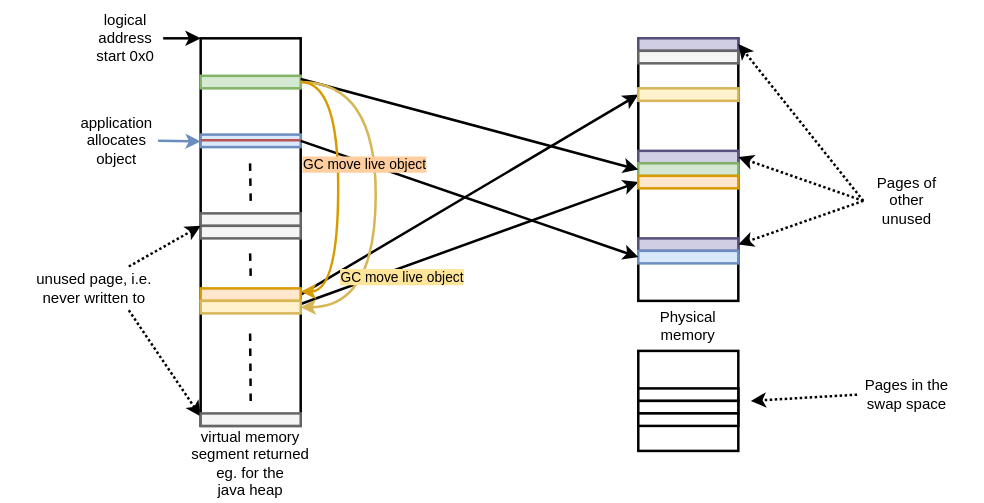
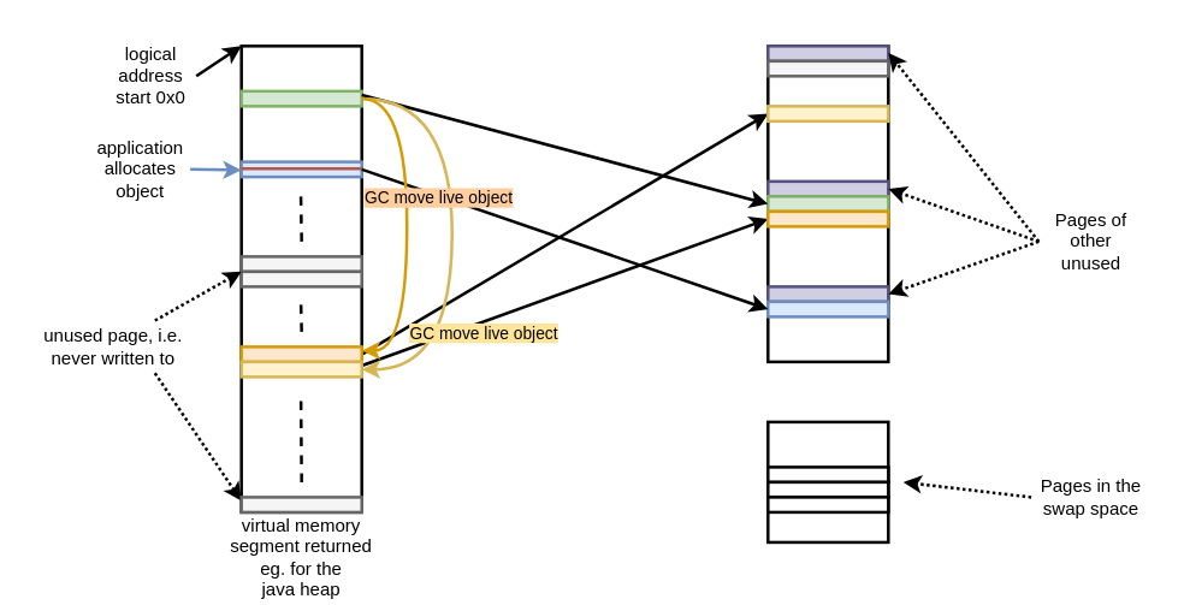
  <mxCell id="0" />
  <mxCell id="1" parent="0" />
  <mxCell id="2" value="" style="rounded=0;whiteSpace=wrap;html=1;strokeWidth=2;" vertex="1" parent="1"><mxGeometry x="510" y="280" width="80" height="80" as="geometry" /></mxCell>
  <mxCell id="3" value="" style="rounded=0;whiteSpace=wrap;html=1;strokeWidth=2;" vertex="1" parent="1"><mxGeometry x="160" y="30" width="80" height="310" as="geometry" /></mxCell>
  <mxCell id="4" value="" style="endArrow=classic;html=1;strokeWidth=2;exitX=1;exitY=0.5;exitDx=0;exitDy=0;" edge="1" parent="1" source="5"><mxGeometry width="50" height="50" relative="1" as="geometry"><mxPoint x="110" y="30" as="sourcePoint" /><mxPoint x="160" y="30" as="targetPoint" /></mxGeometry></mxCell>
- <mxCell id="5" value="logical address start 0x0" style="text;html=1;strokeColor=none;fillColor=none;align=center;verticalAlign=middle;whiteSpace=wrap;rounded=0;" vertex="1" parent="1"><mxGeometry x="70" y="20" width="60" height="20" as="geometry" /></mxCell>
+ <mxCell id="5" value="logical address start 0x0" style="text;html=1;strokeColor=none;fillColor=none;align=center;verticalAlign=middle;whiteSpace=wrap;rounded=0;" vertex="1" parent="1"><mxGeometry x="70" y="40" width="60" height="20" as="geometry" /></mxCell>
  <mxCell id="6" value="application&lt;div&gt;allocates&lt;/div&gt;&lt;div&gt;object&lt;/div&gt;" style="text;html=1;strokeColor=none;fillColor=none;align=center;verticalAlign=middle;whiteSpace=wrap;rounded=0;" vertex="1" parent="1"><mxGeometry x="60" y="102" width="66" height="20" as="geometry" /></mxCell>
  <mxCell id="7" value="" style="endArrow=classic;html=1;strokeWidth=2;exitX=1;exitY=0.5;exitDx=0;exitDy=0;entryX=0;entryY=0.25;entryDx=0;entryDy=0;fillColor=#dae8fc;strokeColor=#6c8ebf;" edge="1" parent="1"><mxGeometry width="50" height="50" relative="1" as="geometry"><mxPoint x="126" y="112" as="sourcePoint" /><mxPoint x="160" y="112.5" as="targetPoint" /></mxGeometry></mxCell>
  <mxCell id="8" value="" style="rounded=0;whiteSpace=wrap;html=1;strokeWidth=2;fillColor=#dae8fc;strokeColor=#6c8ebf;" vertex="1" parent="1"><mxGeometry x="160" y="107" width="80" height="10" as="geometry" /></mxCell>
  <mxCell id="9" style="rounded=0;orthogonalLoop=1;jettySize=auto;html=1;exitX=1;exitY=0.5;exitDx=0;exitDy=0;entryX=0;entryY=0.5;entryDx=0;entryDy=0;strokeWidth=2;fontColor=#000000;" edge="1" parent="1" source="10" target="28"><mxGeometry relative="1" as="geometry" /></mxCell>
  <mxCell id="10" value="" style="rounded=0;whiteSpace=wrap;html=1;strokeWidth=2;fillColor=#ffe6cc;strokeColor=#d79b00;" vertex="1" parent="1"><mxGeometry x="160" y="230" width="80" height="10" as="geometry" /></mxCell>
  <mxCell id="11" value="&lt;div&gt;virtual memory segment returned eg. for the &lt;br&gt;&lt;/div&gt;&lt;div&gt;java heap&lt;/div&gt;" style="text;html=1;strokeColor=none;fillColor=none;align=center;verticalAlign=middle;whiteSpace=wrap;rounded=0;" vertex="1" parent="1"><mxGeometry x="145" y="360" width="110" height="20" as="geometry" /></mxCell>
  <mxCell id="12" style="edgeStyle=none;rounded=0;orthogonalLoop=1;jettySize=auto;html=1;exitX=1;exitY=0.25;exitDx=0;exitDy=0;entryX=0;entryY=0.5;entryDx=0;entryDy=0;strokeColor=#000000;strokeWidth=2;fontColor=#000000;" edge="1" parent="1" source="13" target="31"><mxGeometry relative="1" as="geometry" /></mxCell>
  <mxCell id="13" value="" style="rounded=0;whiteSpace=wrap;html=1;strokeWidth=2;fillColor=#fff2cc;strokeColor=#d6b656;" vertex="1" parent="1"><mxGeometry x="160" y="240" width="80" height="10" as="geometry" /></mxCell>
  <mxCell id="14" value="" style="rounded=0;whiteSpace=wrap;html=1;strokeWidth=2;fillColor=#f5f5f5;strokeColor=#666666;fontColor=#333333;" vertex="1" parent="1"><mxGeometry x="160" y="170" width="80" height="10" as="geometry" /></mxCell>
  <mxCell id="15" value="" style="endArrow=none;html=1;strokeWidth=2;fillColor=#f8cecc;strokeColor=#b85450;" edge="1" parent="1"><mxGeometry width="50" height="50" relative="1" as="geometry"><mxPoint x="160" y="111.5" as="sourcePoint" /><mxPoint x="240" y="111.5" as="targetPoint" /></mxGeometry></mxCell>
  <mxCell id="16" value="" style="rounded=0;whiteSpace=wrap;html=1;strokeWidth=2;fillColor=#d5e8d4;strokeColor=#82b366;" vertex="1" parent="1"><mxGeometry x="160" y="60" width="80" height="10" as="geometry" /></mxCell>
  <mxCell id="17" value="" style="rounded=0;whiteSpace=wrap;html=1;strokeWidth=2;fillColor=#f5f5f5;strokeColor=#666666;fontColor=#333333;" vertex="1" parent="1"><mxGeometry x="160" y="180" width="80" height="10" as="geometry" /></mxCell>
  <mxCell id="18" value="" style="endArrow=none;dashed=1;html=1;strokeWidth=2;fontColor=#000000;" edge="1" parent="1"><mxGeometry width="50" height="50" relative="1" as="geometry"><mxPoint x="200" y="220" as="sourcePoint" /><mxPoint x="199.5" y="200" as="targetPoint" /></mxGeometry></mxCell>
  <mxCell id="19" value="" style="endArrow=none;dashed=1;html=1;strokeWidth=2;fontColor=#000000;" edge="1" parent="1"><mxGeometry width="50" height="50" relative="1" as="geometry"><mxPoint x="200" y="320" as="sourcePoint" /><mxPoint x="199.5" y="260" as="targetPoint" /></mxGeometry></mxCell>
  <mxCell id="20" value="" style="endArrow=none;dashed=1;html=1;strokeWidth=2;fontColor=#000000;" edge="1" parent="1"><mxGeometry width="50" height="50" relative="1" as="geometry"><mxPoint x="200" y="160" as="sourcePoint" /><mxPoint x="199.5" y="130" as="targetPoint" /></mxGeometry></mxCell>
  <mxCell id="21" style="edgeStyle=none;rounded=0;orthogonalLoop=1;jettySize=auto;html=1;exitX=0.75;exitY=0;exitDx=0;exitDy=0;dashed=1;dashPattern=1 1;strokeColor=#000000;strokeWidth=2;fontColor=#000000;entryX=0;entryY=0;entryDx=0;entryDy=0;" edge="1" parent="1" source="23" target="17"><mxGeometry relative="1" as="geometry"><mxPoint x="150" y="185" as="targetPoint" /><mxPoint x="92.5" y="220" as="sourcePoint" /></mxGeometry></mxCell>
  <mxCell id="22" style="edgeStyle=none;rounded=0;orthogonalLoop=1;jettySize=auto;html=1;dashed=1;dashPattern=1 1;strokeColor=#000000;strokeWidth=2;fontColor=#000000;entryX=0;entryY=0.25;entryDx=0;entryDy=0;exitX=0.75;exitY=1;exitDx=0;exitDy=0;" edge="1" parent="1" source="23" target="45"><mxGeometry relative="1" as="geometry"><mxPoint x="75" y="240" as="targetPoint" /><mxPoint x="100" y="260" as="sourcePoint" /></mxGeometry></mxCell>
  <mxCell id="23" value="unused page, i.e. never written to" style="text;html=1;strokeColor=none;fillColor=none;align=center;verticalAlign=middle;whiteSpace=wrap;rounded=0;labelBackgroundColor=none;fontColor=#000000;" vertex="1" parent="1"><mxGeometry x="20" y="212.5" width="110" height="35" as="geometry" /></mxCell>
  <mxCell id="24" value="" style="rounded=0;whiteSpace=wrap;html=1;strokeWidth=2;" vertex="1" parent="1"><mxGeometry x="510" y="30" width="80" height="210" as="geometry" /></mxCell>
- <mxCell id="25" value="Physical memory" style="text;html=1;strokeColor=none;fillColor=none;align=center;verticalAlign=middle;whiteSpace=wrap;rounded=0;labelBackgroundColor=none;fontColor=#000000;" vertex="1" parent="1"><mxGeometry x="530" y="250" width="40" height="20" as="geometry" /></mxCell>
  <mxCell id="26" value="" style="rounded=0;whiteSpace=wrap;html=1;strokeWidth=2;fillColor=#d0cee2;strokeColor=#56517e;" vertex="1" parent="1"><mxGeometry x="510" y="30" width="80" height="10" as="geometry" /></mxCell>
  <mxCell id="27" value="" style="rounded=0;whiteSpace=wrap;html=1;strokeWidth=2;fillColor=#f5f5f5;strokeColor=#666666;fontColor=#333333;" vertex="1" parent="1"><mxGeometry x="510" y="40" width="80" height="10" as="geometry" /></mxCell>
  <mxCell id="28" value="" style="rounded=0;whiteSpace=wrap;html=1;strokeWidth=2;fillColor=#fff2cc;strokeColor=#d6b656;" vertex="1" parent="1"><mxGeometry x="510" y="70" width="80" height="10" as="geometry" /></mxCell>
  <mxCell id="29" value="" style="rounded=0;whiteSpace=wrap;html=1;strokeWidth=2;fillColor=#d0cee2;strokeColor=#56517e;" vertex="1" parent="1"><mxGeometry x="510" y="120" width="80" height="10" as="geometry" /></mxCell>
  <mxCell id="30" value="" style="rounded=0;whiteSpace=wrap;html=1;strokeWidth=2;fillColor=#d5e8d4;strokeColor=#82b366;" vertex="1" parent="1"><mxGeometry x="510" y="130" width="80" height="10" as="geometry" /></mxCell>
  <mxCell id="31" value="" style="rounded=0;whiteSpace=wrap;html=1;strokeWidth=2;fillColor=#ffe6cc;strokeColor=#d79b00;" vertex="1" parent="1"><mxGeometry x="510" y="140" width="80" height="10" as="geometry" /></mxCell>
  <mxCell id="32" value="" style="rounded=0;whiteSpace=wrap;html=1;strokeWidth=2;fillColor=#d0cee2;strokeColor=#56517e;" vertex="1" parent="1"><mxGeometry x="510" y="190" width="80" height="10" as="geometry" /></mxCell>
  <mxCell id="33" value="" style="rounded=0;whiteSpace=wrap;html=1;strokeWidth=2;fillColor=#dae8fc;strokeColor=#6c8ebf;" vertex="1" parent="1"><mxGeometry x="510" y="200" width="80" height="10" as="geometry" /></mxCell>
  <mxCell id="34" value="" style="rounded=0;whiteSpace=wrap;html=1;strokeWidth=2;" vertex="1" parent="1"><mxGeometry x="510" y="310" width="80" height="10" as="geometry" /></mxCell>
  <mxCell id="35" value="" style="rounded=0;whiteSpace=wrap;html=1;strokeWidth=2;" vertex="1" parent="1"><mxGeometry x="510" y="320" width="80" height="10" as="geometry" /></mxCell>
  <mxCell id="36" value="" style="rounded=0;whiteSpace=wrap;html=1;strokeWidth=2;" vertex="1" parent="1"><mxGeometry x="510" y="330" width="80" height="10" as="geometry" /></mxCell>
  <mxCell id="37" value="" style="endArrow=classic;html=1;strokeWidth=2;fontColor=#000000;exitX=1;exitY=0.25;exitDx=0;exitDy=0;entryX=0;entryY=0.5;entryDx=0;entryDy=0;fillColor=#d5e8d4;" edge="1" parent="1" source="16" target="30"><mxGeometry x="0.399" y="14" width="50" height="50" relative="1" as="geometry"><mxPoint x="430" y="470" as="sourcePoint" /><mxPoint x="540" y="130" as="targetPoint" /><mxPoint as="offset" /></mxGeometry></mxCell>
  <mxCell id="38" value="" style="endArrow=classic;html=1;strokeColor=#000000;strokeWidth=2;fontColor=#000000;exitX=1;exitY=0.5;exitDx=0;exitDy=0;entryX=0;entryY=0.5;entryDx=0;entryDy=0;" edge="1" parent="1" source="8" target="33"><mxGeometry width="50" height="50" relative="1" as="geometry"><mxPoint x="430" y="470" as="sourcePoint" /><mxPoint x="480" y="420" as="targetPoint" /></mxGeometry></mxCell>
  <mxCell id="39" value="" style="endArrow=classic;html=1;strokeColor=#000000;strokeWidth=2;fontColor=#000000;dashed=1;dashPattern=1 1;" edge="1" parent="1"><mxGeometry width="50" height="50" relative="1" as="geometry"><mxPoint x="690" y="160" as="sourcePoint" /><mxPoint x="590" y="34.5" as="targetPoint" /></mxGeometry></mxCell>
  <mxCell id="40" value="Pages of other unused" style="text;html=1;strokeColor=none;fillColor=none;align=center;verticalAlign=middle;whiteSpace=wrap;rounded=0;labelBackgroundColor=none;fontColor=#000000;" vertex="1" parent="1"><mxGeometry x="690" y="150" width="70" height="20" as="geometry" /></mxCell>
  <mxCell id="41" value="" style="endArrow=classic;html=1;strokeColor=#000000;strokeWidth=2;fontColor=#000000;dashed=1;dashPattern=1 1;entryX=1;entryY=0.5;entryDx=0;entryDy=0;" edge="1" parent="1" target="32"><mxGeometry width="50" height="50" relative="1" as="geometry"><mxPoint x="690" y="160" as="sourcePoint" /><mxPoint x="630" y="159.5" as="targetPoint" /></mxGeometry></mxCell>
  <mxCell id="42" value="" style="endArrow=classic;html=1;strokeColor=#000000;strokeWidth=2;fontColor=#000000;dashed=1;dashPattern=1 1;entryX=1;entryY=0.5;entryDx=0;entryDy=0;exitX=0;exitY=0.5;exitDx=0;exitDy=0;" edge="1" parent="1" source="40" target="29"><mxGeometry width="50" height="50" relative="1" as="geometry"><mxPoint x="680" y="150" as="sourcePoint" /><mxPoint x="600" y="205" as="targetPoint" /></mxGeometry></mxCell>
  <mxCell id="43" style="edgeStyle=none;rounded=0;orthogonalLoop=1;jettySize=auto;html=1;exitX=0;exitY=0.5;exitDx=0;exitDy=0;dashed=1;dashPattern=1 1;strokeColor=#000000;strokeWidth=2;fontColor=#000000;" edge="1" parent="1" source="44"><mxGeometry relative="1" as="geometry"><mxPoint x="600" y="320" as="targetPoint" /></mxGeometry></mxCell>
- <mxCell id="44" value="Pages in the swap space" style="text;html=1;strokeColor=none;fillColor=none;align=center;verticalAlign=middle;whiteSpace=wrap;rounded=0;labelBackgroundColor=none;fontColor=#000000;" vertex="1" parent="1"><mxGeometry x="685" y="305" width="80" height="20" as="geometry" /></mxCell>
+ <mxCell id="44" value="Pages in the swap space" style="text;html=1;strokeColor=none;fillColor=none;align=center;verticalAlign=middle;whiteSpace=wrap;rounded=0;labelBackgroundColor=none;fontColor=#000000;" vertex="1" parent="1"><mxGeometry x="685" y="320" width="80" height="20" as="geometry" /></mxCell>
  <mxCell id="45" value="" style="rounded=0;whiteSpace=wrap;html=1;strokeWidth=2;fillColor=#f5f5f5;strokeColor=#666666;fontColor=#333333;" vertex="1" parent="1"><mxGeometry x="160" y="330" width="80" height="10" as="geometry" /></mxCell>
  <mxCell id="46" style="edgeStyle=orthogonalEdgeStyle;curved=1;rounded=0;orthogonalLoop=1;jettySize=auto;html=1;entryX=1;entryY=0.5;entryDx=0;entryDy=0;strokeWidth=2;fillColor=#fff2cc;strokeColor=#d6b656;" edge="1" parent="1" source="16" target="13"><mxGeometry relative="1" as="geometry"><Array as="points"><mxPoint x="300" y="65" /><mxPoint x="300" y="245" /></Array></mxGeometry></mxCell>
  <mxCell id="47" value="GC move live object" style="edgeLabel;html=1;align=center;verticalAlign=middle;resizable=0;points=[];labelBackgroundColor=#FFE599;" vertex="1" connectable="0" parent="46"><mxGeometry x="0.08" y="2" relative="1" as="geometry"><mxPoint x="18" y="53" as="offset" /></mxGeometry></mxCell>
  <mxCell id="48" value="" style="endArrow=classic;html=1;strokeWidth=2;exitX=1;exitY=0.5;exitDx=0;exitDy=0;edgeStyle=orthogonalEdgeStyle;entryX=1;entryY=0.25;entryDx=0;entryDy=0;curved=1;fillColor=#ffe6cc;strokeColor=#d79b00;" edge="1" parent="1" source="16" target="10"><mxGeometry width="50" height="50" relative="1" as="geometry"><mxPoint x="430" y="470" as="sourcePoint" /><mxPoint x="480" y="420" as="targetPoint" /><Array as="points"><mxPoint x="270" y="65" /><mxPoint x="270" y="233" /></Array></mxGeometry></mxCell>
  <mxCell id="49" value="GC move live object" style="edgeLabel;html=1;align=center;verticalAlign=middle;resizable=0;points=[];labelBackgroundColor=#FFCE9F;" vertex="1" connectable="0" parent="48"><mxGeometry x="-0.015" relative="1" as="geometry"><mxPoint x="20" y="-17" as="offset" /></mxGeometry></mxCell>
